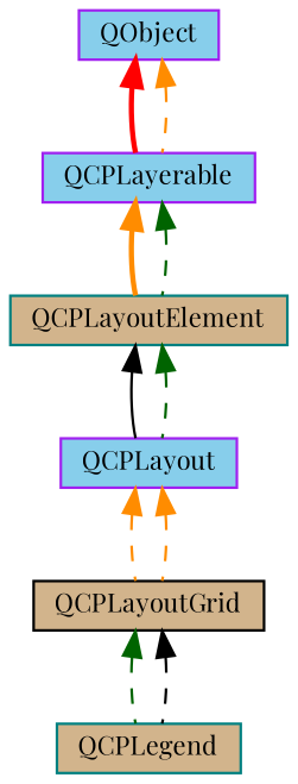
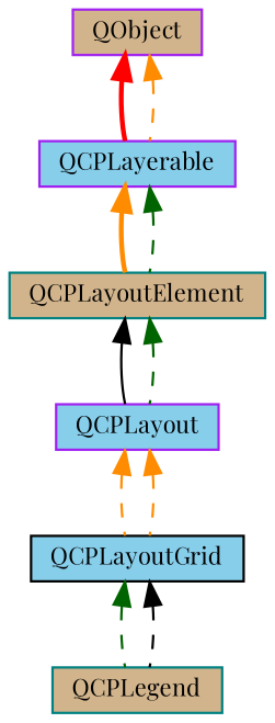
  digraph {
    fontname="Playfair Display"
    node [color=purple fillcolor=tan fontname="Playfair Display" fontsize=10 shape=box style=filled]
    edge [color=darkorange dir=back fontname="Playfair Display" fontsize=10 labelfontname=Helvetica labelfontsize=10 style=dashed]
    n1 [color=teal fontcolor=black height=0.2 label=QCPLegend width=0.4]
-   n2 [color=black height=0.2 label=QCPLayoutGrid width=0.4]
+   n2 [color=black fillcolor=skyblue height=0.2 label=QCPLayoutGrid width=0.4]
    n3 [fillcolor=skyblue height=0.2 label=QCPLayout width=0.4]
    n4 [color=teal height=0.2 label=QCPLayoutElement width=0.4]
    n5 [fillcolor=skyblue height=0.2 label=QCPLayerable width=0.4]
-   n6 [fillcolor=skyblue height=0.2 label=QObject width=0.4]
+   n6 [height=0.2 label=QObject width=0.4]
    n2 -> n1 [color=darkgreen]
    n2 -> n1 [color=black]
    n3 -> n2
    n3 -> n2
    n4 -> n3 [color=black style=solid]
    n4 -> n3 [color=darkgreen]
    n5 -> n4 [style=bold]
    n5 -> n4 [color=darkgreen]
    n6 -> n5 [color=red style=bold]
    n6 -> n5
  }
